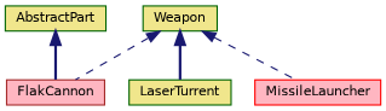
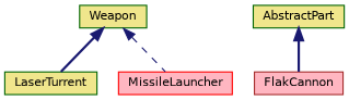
  digraph {
    node [color=darkgreen fillcolor=khaki fontname=Helvetica fontsize=10 shape=record style=filled]
    edge [color=midnightblue dir=back fontname=Helvetica fontsize=10 labelfontname=Helvetica labelfontsize=10 style=dashed]
    n1 [fontcolor=black height=0.2 label=Weapon width=0.4]
    n2 [color=brown fillcolor=lightpink height=0.2 label=FlakCannon width=0.4]
    n3 [height=0.2 label=LaserTurrent width=0.4]
    n4 [color=red fillcolor=lightpink height=0.2 label=MissileLauncher width=0.4]
    n5 [height=0.2 label=AbstractPart width=0.4]
-   n1 -> n2
    n1 -> n3 [style=bold]
    n1 -> n4
    n5 -> n2 [style=bold]
  }
